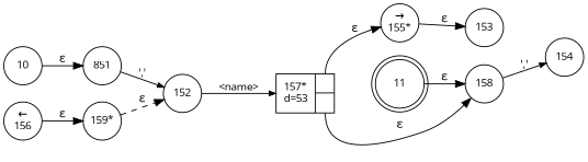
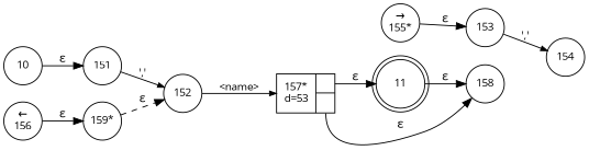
  digraph {
    fontname="Open Sans"
    rankdir=LR
    node [fixedsize=true fontname="Open Sans" fontsize=11 shape=circle peripheries=1]
    edge [fontname="Open Sans"]
    n1 [label=11 shape=doublecircle width=.6 peripheries=""]
    n2 [label=158 width=.55]
-   n3 [label=851 width=.55]
+   n3 [label=151 width=.55]
    n4 [label=152 width=.55]
    n5 [fixedsize=false label="{157*\nd=53|{<p0>|<p1>}}" shape=record]
    n6 [label="&rarr;\n155*" width=.55]
    n7 [label=153 width=.55]
    n8 [label=154 width=.55]
    n9 [label=10 width=.55]
    n10 [label="&larr;\n156" width=.55]
    n11 [label="159*" width=.55]
    n1 -> n2 [label="&epsilon;"]
    n3 -> n4 [arrowhead=normal arrowsize=.7 fontsize=11 label="','"]
    n4 -> n5 [arrowhead=normal arrowsize=.7 fontsize=11 label="<name>"]
    n5 -> n2 [label="&epsilon;" tailport=p1]
-   n5 -> n6 [label="&epsilon;" tailport=p0]
+   n5 -> n1 [label="&epsilon;" tailport=p0]
    n6 -> n7 [label="&epsilon;"]
-   n2 -> n8 [arrowhead=normal arrowsize=.7 fontsize=11 label="','"]
+   n7 -> n8 [arrowhead=normal arrowsize=.7 fontsize=11 label="','"]
    n9 -> n3 [label="&epsilon;"]
    n10 -> n11 [label="&epsilon;"]
    n11 -> n4 [label="&epsilon;" style=dashed]
  }
